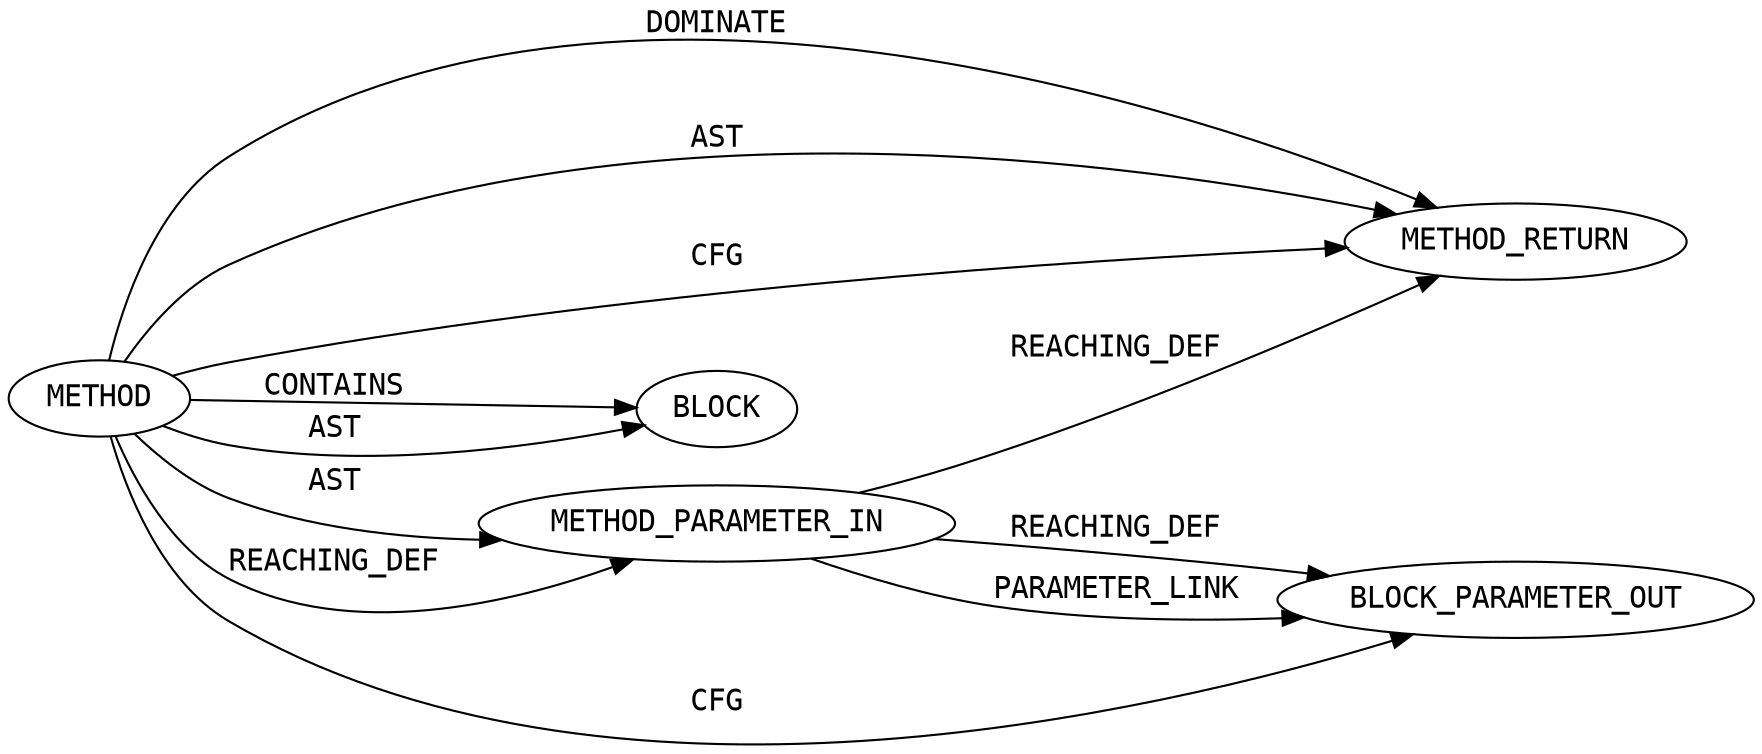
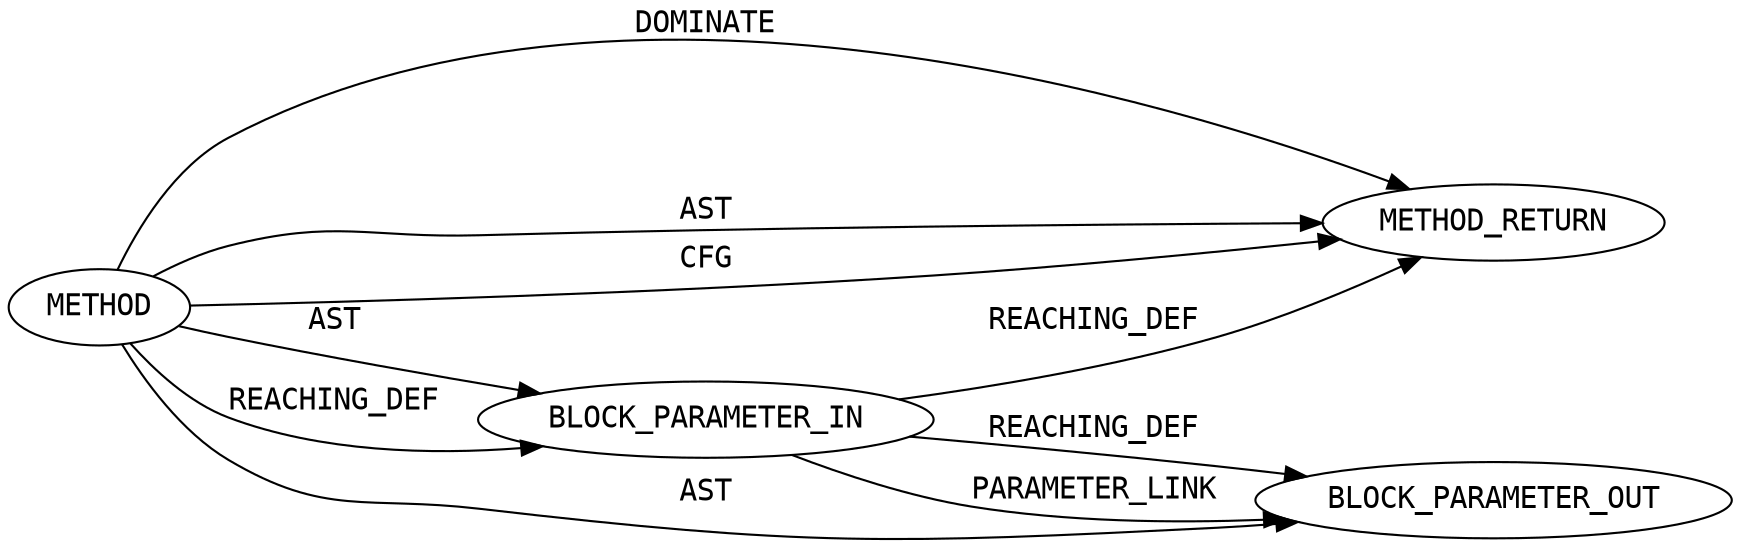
  digraph {
    fontname="DejaVu Sans Mono"
    rankdir=LR
    node [CODE="<empty>" EVALUATION_STRATEGY=BY_VALUE ORDER=1 TYPE_FULL_NAME=ANY fontname="DejaVu Sans Mono"]
    edge [fontname="DejaVu Sans Mono"]
    n1 [CODE=RET ORDER=2 label=METHOD_RETURN]
    n2 [AST_PARENT_FULL_NAME="<global>" AST_PARENT_TYPE=NAMESPACE_BLOCK FILENAME="<empty>" FULL_NAME=sockptr_is_null IS_EXTERNAL=true NAME=sockptr_is_null ORDER=0 label=METHOD EVALUATION_STRATEGY="" TYPE_FULL_NAME=""]
-   n3 [ARGUMENT_INDEX=1 label=BLOCK EVALUATION_STRATEGY=""]
-   n4 [CODE=p1 INDEX=1 IS_VARIADIC=false NAME=p1 label=METHOD_PARAMETER_IN]
+   n4 [CODE=p1 INDEX=1 IS_VARIADIC=false NAME=p1 label=BLOCK_PARAMETER_IN]
    n5 [CODE=p1 INDEX=1 IS_VARIADIC=false NAME=p1 label=BLOCK_PARAMETER_OUT]
    n2 -> n1 [label=DOMINATE]
    n2 -> n1 [label=AST]
    n2 -> n1 [label=CFG]
-   n2 -> n3 [label=CONTAINS]
-   n2 -> n3 [label=AST]
    n2 -> n4 [label=AST]
    n2 -> n4 [label=REACHING_DEF]
-   n2 -> n5 [label=CFG]
+   n2 -> n5 [label=AST]
    n4 -> n1 [VARIABLE=p1 label=REACHING_DEF]
    n4 -> n5 [VARIABLE=p1 label=REACHING_DEF]
    n4 -> n5 [label=PARAMETER_LINK]
  }
